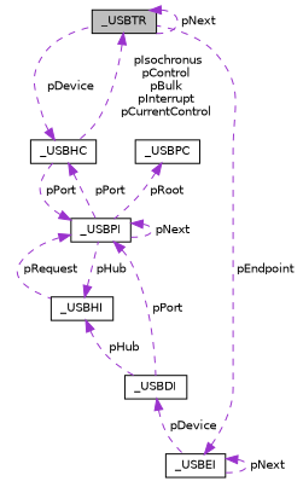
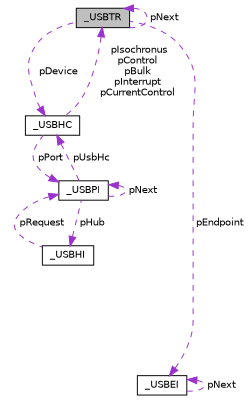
  digraph {
    node [color=black fillcolor=white fontname=Helvetica fontsize=10 shape=record style=filled]
    edge [color=darkorchid3 dir=back fontname=Helvetica fontsize=10 labelfontname=Helvetica labelfontsize=10 style=dashed]
    n1 [fillcolor=grey75 fontcolor=black height=0.2 label=_USBTR width=0.4]
    n2 [height=0.2 label=_USBHC width=0.4]
    n3 [height=0.2 label=_USBPI width=0.4]
    n4 [height=0.2 label=_USBHI width=0.4]
-   n5 [height=0.2 label=_USBDI width=0.4]
    n6 [height=0.2 label=_USBEI width=0.4]
-   n7 [height=0.2 label=_USBPC width=0.4]
    n1 -> n1 [label=" pNext"]
    n1 -> n2 [label=" pIsochronus\npControl\npBulk\npInterrupt\npCurrentControl"]
    n2 -> n1 [label=" pDevice"]
-   n2 -> n3 [label=" pPort"]
+   n2 -> n3 [label=" pUsbHc"]
    n3 -> n2 [label=" pPort"]
    n3 -> n3 [label=" pNext"]
    n3 -> n4 [label=" pRequest"]
-   n3 -> n5 [label=" pPort"]
    n4 -> n3 [label=" pHub"]
-   n4 -> n5 [label=" pHub"]
-   n5 -> n6 [label=" pDevice"]
    n6 -> n1 [label=" pEndpoint"]
    n6 -> n6 [label=" pNext"]
-   n7 -> n3 [label=" pRoot"]
  }
